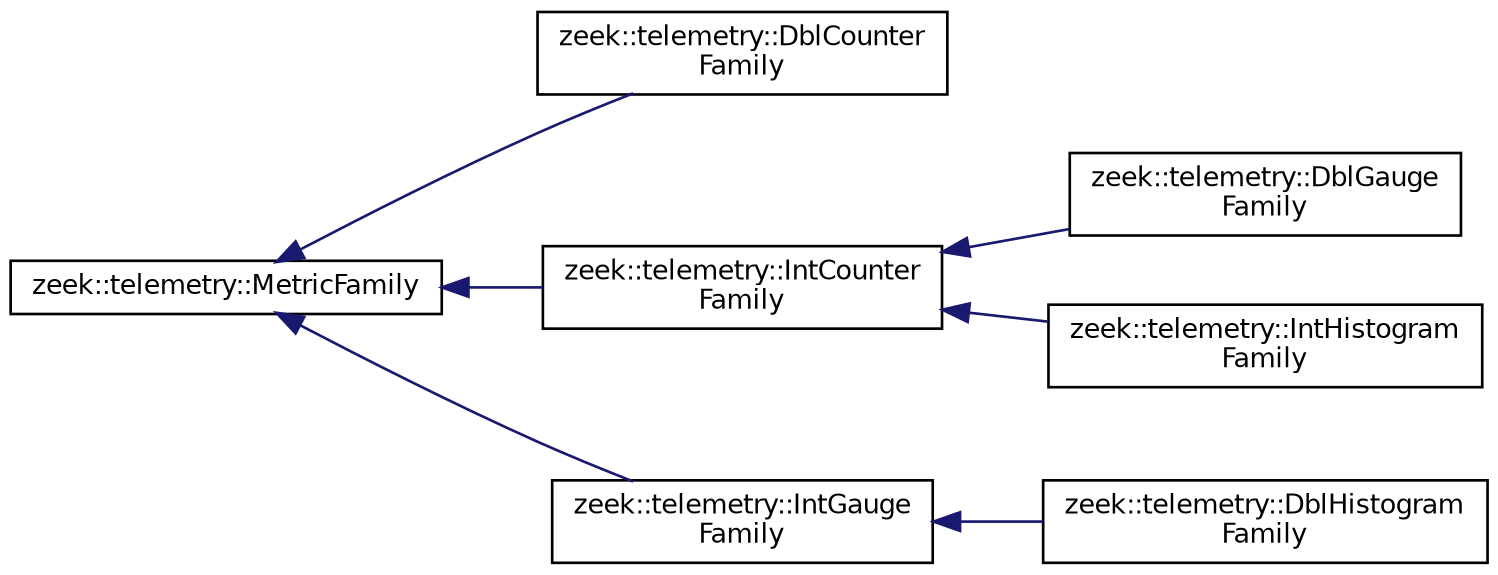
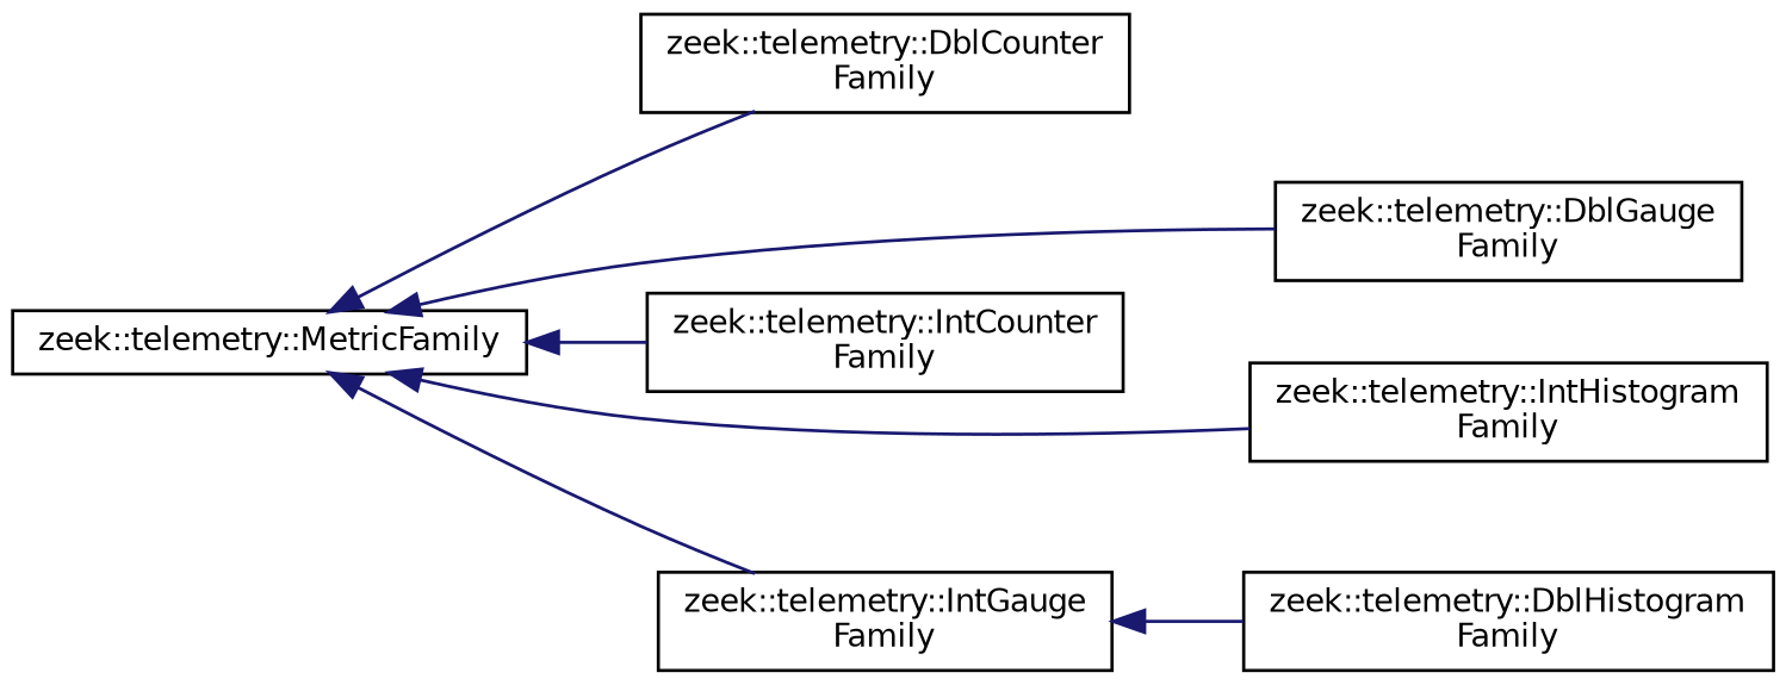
  digraph {
    rankdir=LR
    node [color=black fillcolor=white fontname=Helvetica fontsize=10 shape=record style=filled]
    edge [color=midnightblue dir=back fontname=Helvetica fontsize=10 labelfontname=Helvetica labelfontsize=10 style=solid]
    n1 [height=0.2 label="zeek::telemetry::MetricFamily" width=0.4]
    n2 [height=0.2 label="zeek::telemetry::DblCounter\lFamily" width=0.4]
    n3 [height=0.2 label="zeek::telemetry::DblGauge\lFamily" width=0.4]
    n4 [height=0.2 label="zeek::telemetry::IntCounter\lFamily" width=0.4]
    n5 [height=0.2 label="zeek::telemetry::IntGauge\lFamily" width=0.4]
    n6 [height=0.2 label="zeek::telemetry::IntHistogram\lFamily" width=0.4]
    n7 [height=0.2 label="zeek::telemetry::DblHistogram\lFamily" width=0.4]
    n1 -> n2
-   n4 -> n3
+   n1 -> n3
    n1 -> n4
    n1 -> n5
-   n4 -> n6
+   n1 -> n6
    n5 -> n7
  }
